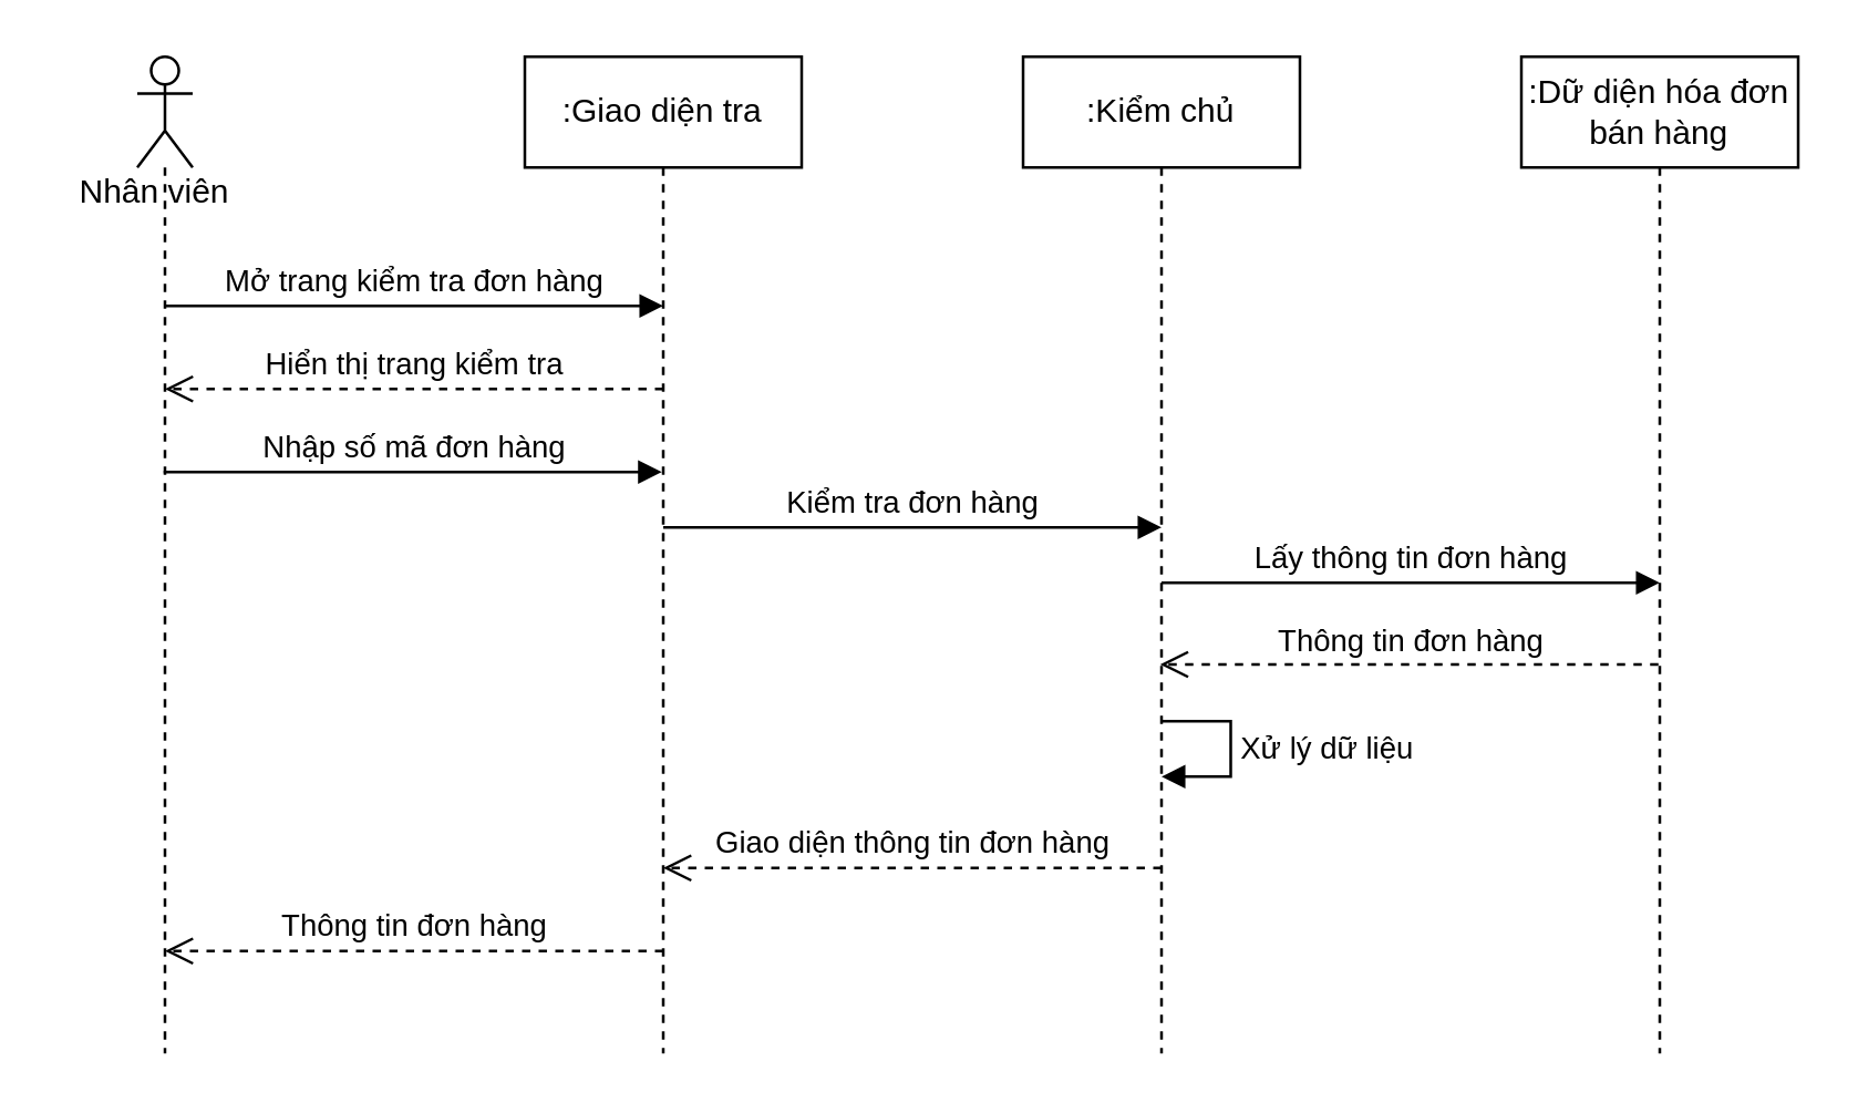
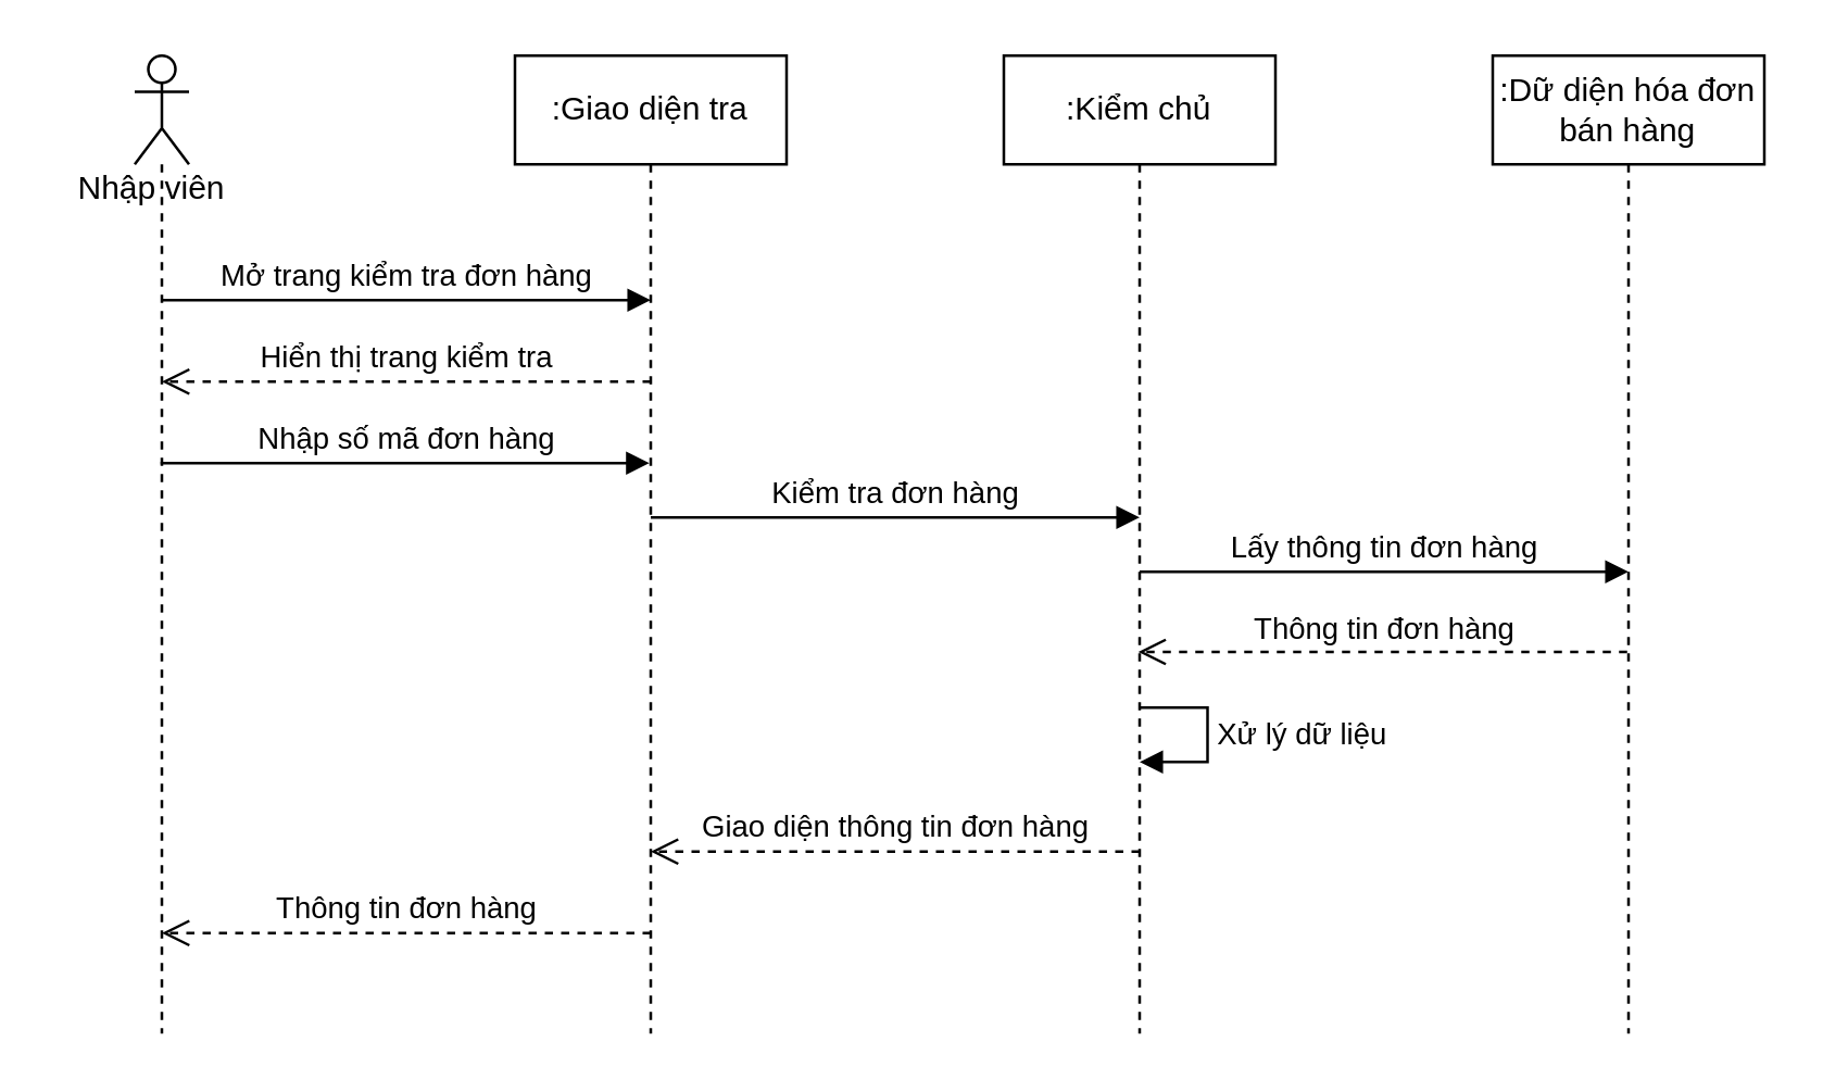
  <mxCell id="0" />
  <mxCell id="1" parent="0" />
  <mxCell id="2" value="" style="shape=umlLifeline;participant=umlActor;perimeter=lifelinePerimeter;whiteSpace=wrap;html=1;container=1;collapsible=0;recursiveResize=0;verticalAlign=top;spacingTop=36;outlineConnect=0;" parent="1" vertex="1"><mxGeometry x="49" y="20" width="20" height="360" as="geometry" /></mxCell>
- <mxCell id="3" value="Nhân viên" style="text;html=1;align=center;verticalAlign=middle;resizable=0;points=[];autosize=1;strokeColor=none;fillColor=none;" parent="1" vertex="1"><mxGeometry x="20" y="59" width="70" height="20" as="geometry" /></mxCell>
+ <mxCell id="3" value="Nhập viên" style="text;html=1;align=center;verticalAlign=middle;resizable=0;points=[];autosize=1;strokeColor=none;fillColor=none;" parent="1" vertex="1"><mxGeometry x="20" y="59" width="70" height="20" as="geometry" /></mxCell>
  <mxCell id="4" value=":Giao diện tra" style="shape=umlLifeline;perimeter=lifelinePerimeter;whiteSpace=wrap;html=1;container=1;collapsible=0;recursiveResize=0;outlineConnect=0;" parent="1" vertex="1"><mxGeometry x="189" y="20" width="100" height="360" as="geometry" /></mxCell>
  <mxCell id="5" value=":Kiểm chủ" style="shape=umlLifeline;perimeter=lifelinePerimeter;whiteSpace=wrap;html=1;container=1;collapsible=0;recursiveResize=0;outlineConnect=0;" parent="1" vertex="1"><mxGeometry x="369" y="20" width="100" height="360" as="geometry" /></mxCell>
  <mxCell id="6" value="Xử lý dữ liệu" style="edgeStyle=orthogonalEdgeStyle;html=1;align=left;spacingLeft=2;endArrow=block;rounded=0;entryX=1;entryY=0;" parent="5" edge="1"><mxGeometry relative="1" as="geometry"><mxPoint x="50" y="240" as="sourcePoint" /><Array as="points"><mxPoint x="75" y="240" /></Array><mxPoint x="50" y="260" as="targetPoint" /></mxGeometry></mxCell>
  <mxCell id="7" value="Giao diện thông tin đơn hàng" style="html=1;verticalAlign=bottom;endArrow=open;dashed=1;endSize=8;rounded=0;" parent="5" edge="1"><mxGeometry relative="1" as="geometry"><mxPoint x="50" y="293" as="sourcePoint" /><mxPoint x="-130" y="293" as="targetPoint" /><Array as="points"><mxPoint x="-69.5" y="293" /></Array></mxGeometry></mxCell>
  <mxCell id="8" value=":Dữ diện hóa đơn bán hàng" style="shape=umlLifeline;perimeter=lifelinePerimeter;whiteSpace=wrap;html=1;container=1;collapsible=0;recursiveResize=0;outlineConnect=0;" parent="1" vertex="1"><mxGeometry x="549" y="20" width="100" height="360" as="geometry" /></mxCell>
  <mxCell id="9" value="Thông tin đơn hàng" style="html=1;verticalAlign=bottom;endArrow=open;dashed=1;endSize=8;rounded=0;" parent="8" edge="1"><mxGeometry relative="1" as="geometry"><mxPoint x="49.5" y="219.5" as="sourcePoint" /><mxPoint x="-130.5" y="219.5" as="targetPoint" /><Array as="points"><mxPoint x="-70" y="219.5" /></Array></mxGeometry></mxCell>
  <mxCell id="10" value="Nhập số mã đơn hàng" style="html=1;verticalAlign=bottom;endArrow=block;rounded=0;" parent="1" source="2" target="4" edge="1"><mxGeometry width="80" relative="1" as="geometry"><mxPoint x="169" y="170" as="sourcePoint" /><mxPoint x="249" y="170" as="targetPoint" /><Array as="points"><mxPoint x="189" y="170" /></Array></mxGeometry></mxCell>
  <mxCell id="11" value="Kiểm tra đơn hàng" style="html=1;verticalAlign=bottom;endArrow=block;rounded=0;" parent="1" edge="1"><mxGeometry width="80" relative="1" as="geometry"><mxPoint x="239" y="190" as="sourcePoint" /><mxPoint x="419" y="190" as="targetPoint" /><Array as="points"><mxPoint x="369.5" y="190" /></Array></mxGeometry></mxCell>
  <mxCell id="12" value="Lấy thông tin đơn hàng" style="html=1;verticalAlign=bottom;endArrow=block;rounded=0;" parent="1" edge="1"><mxGeometry width="80" relative="1" as="geometry"><mxPoint x="419" y="210" as="sourcePoint" /><mxPoint x="599" y="210" as="targetPoint" /><Array as="points"><mxPoint x="549.5" y="210" /></Array></mxGeometry></mxCell>
  <mxCell id="13" value="Thông tin đơn hàng" style="html=1;verticalAlign=bottom;endArrow=open;dashed=1;endSize=8;rounded=0;" parent="1" edge="1"><mxGeometry relative="1" as="geometry"><mxPoint x="239" y="343" as="sourcePoint" /><mxPoint x="59" y="343" as="targetPoint" /><Array as="points"><mxPoint x="119.5" y="343" /></Array></mxGeometry></mxCell>
  <mxCell id="14" value="Mở trang kiểm tra đơn hàng" style="html=1;verticalAlign=bottom;endArrow=block;rounded=0;" parent="1" edge="1"><mxGeometry width="80" relative="1" as="geometry"><mxPoint x="59" y="110" as="sourcePoint" /><mxPoint x="239" y="110" as="targetPoint" /><Array as="points"><mxPoint x="189.5" y="110" /></Array></mxGeometry></mxCell>
  <mxCell id="15" value="Hiển thị trang kiểm tra" style="html=1;verticalAlign=bottom;endArrow=open;dashed=1;endSize=8;rounded=0;" parent="1" edge="1"><mxGeometry relative="1" as="geometry"><mxPoint x="239" y="140" as="sourcePoint" /><mxPoint x="59" y="140" as="targetPoint" /><Array as="points"><mxPoint x="119.5" y="140" /></Array></mxGeometry></mxCell>
